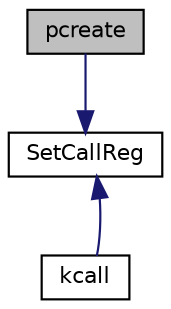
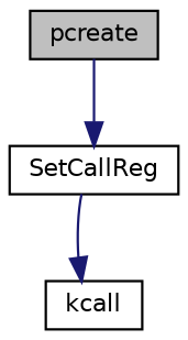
  digraph {
    rankdir=TB
    node [color=black fillcolor=white fontname=Helvetica fontsize=10 shape=record style=filled]
    edge [color=midnightblue fontname=Helvetica fontsize=10 labelfontname=Helvetica labelfontsize=10 style=solid]
    n1 [fillcolor=grey75 fontcolor=black height=0.2 label=pcreate width=0.4]
    n2 [height=0.2 label=SetCallReg width=0.4]
    n3 [height=0.2 label=kcall width=0.4]
    n1 -> n2
-   n3 -> n2
+   n2 -> n3
  }
